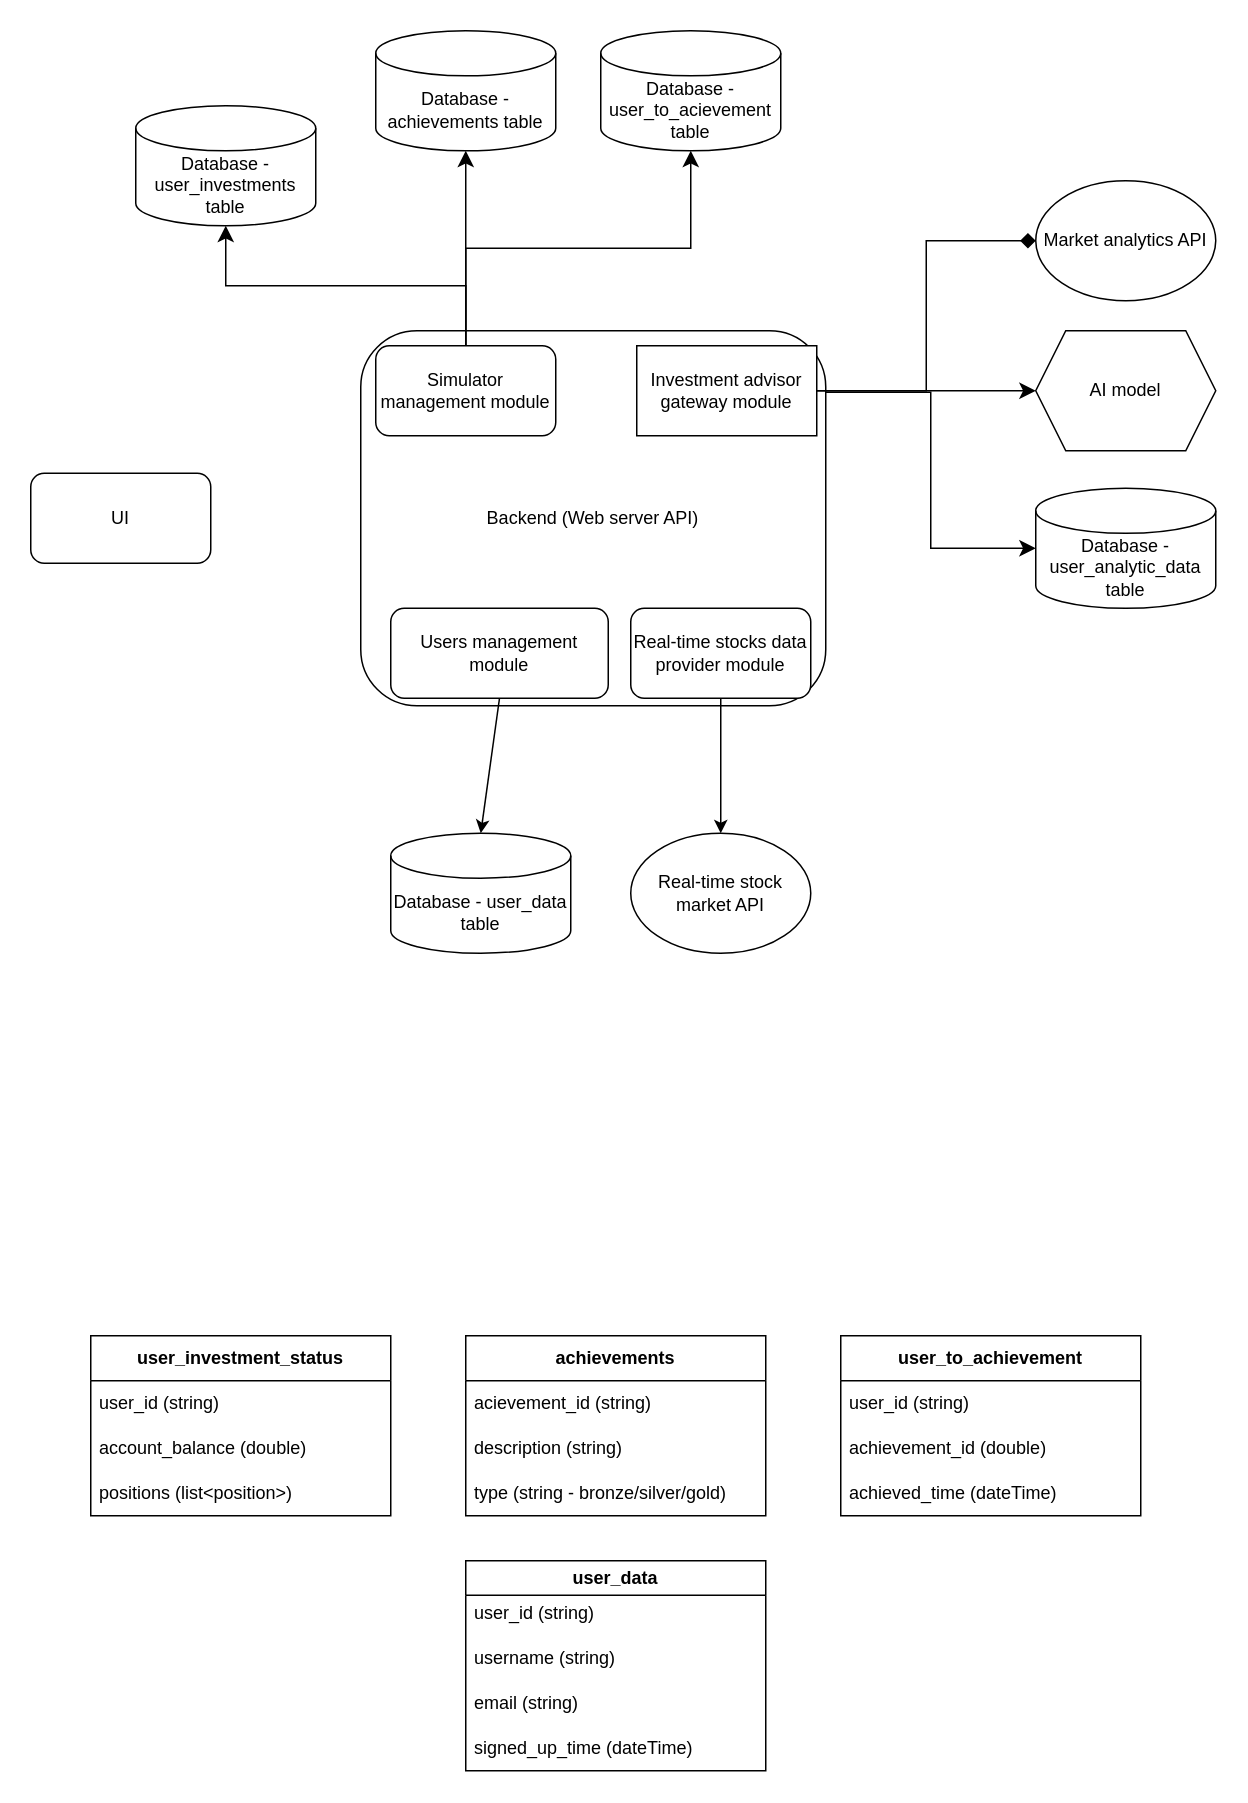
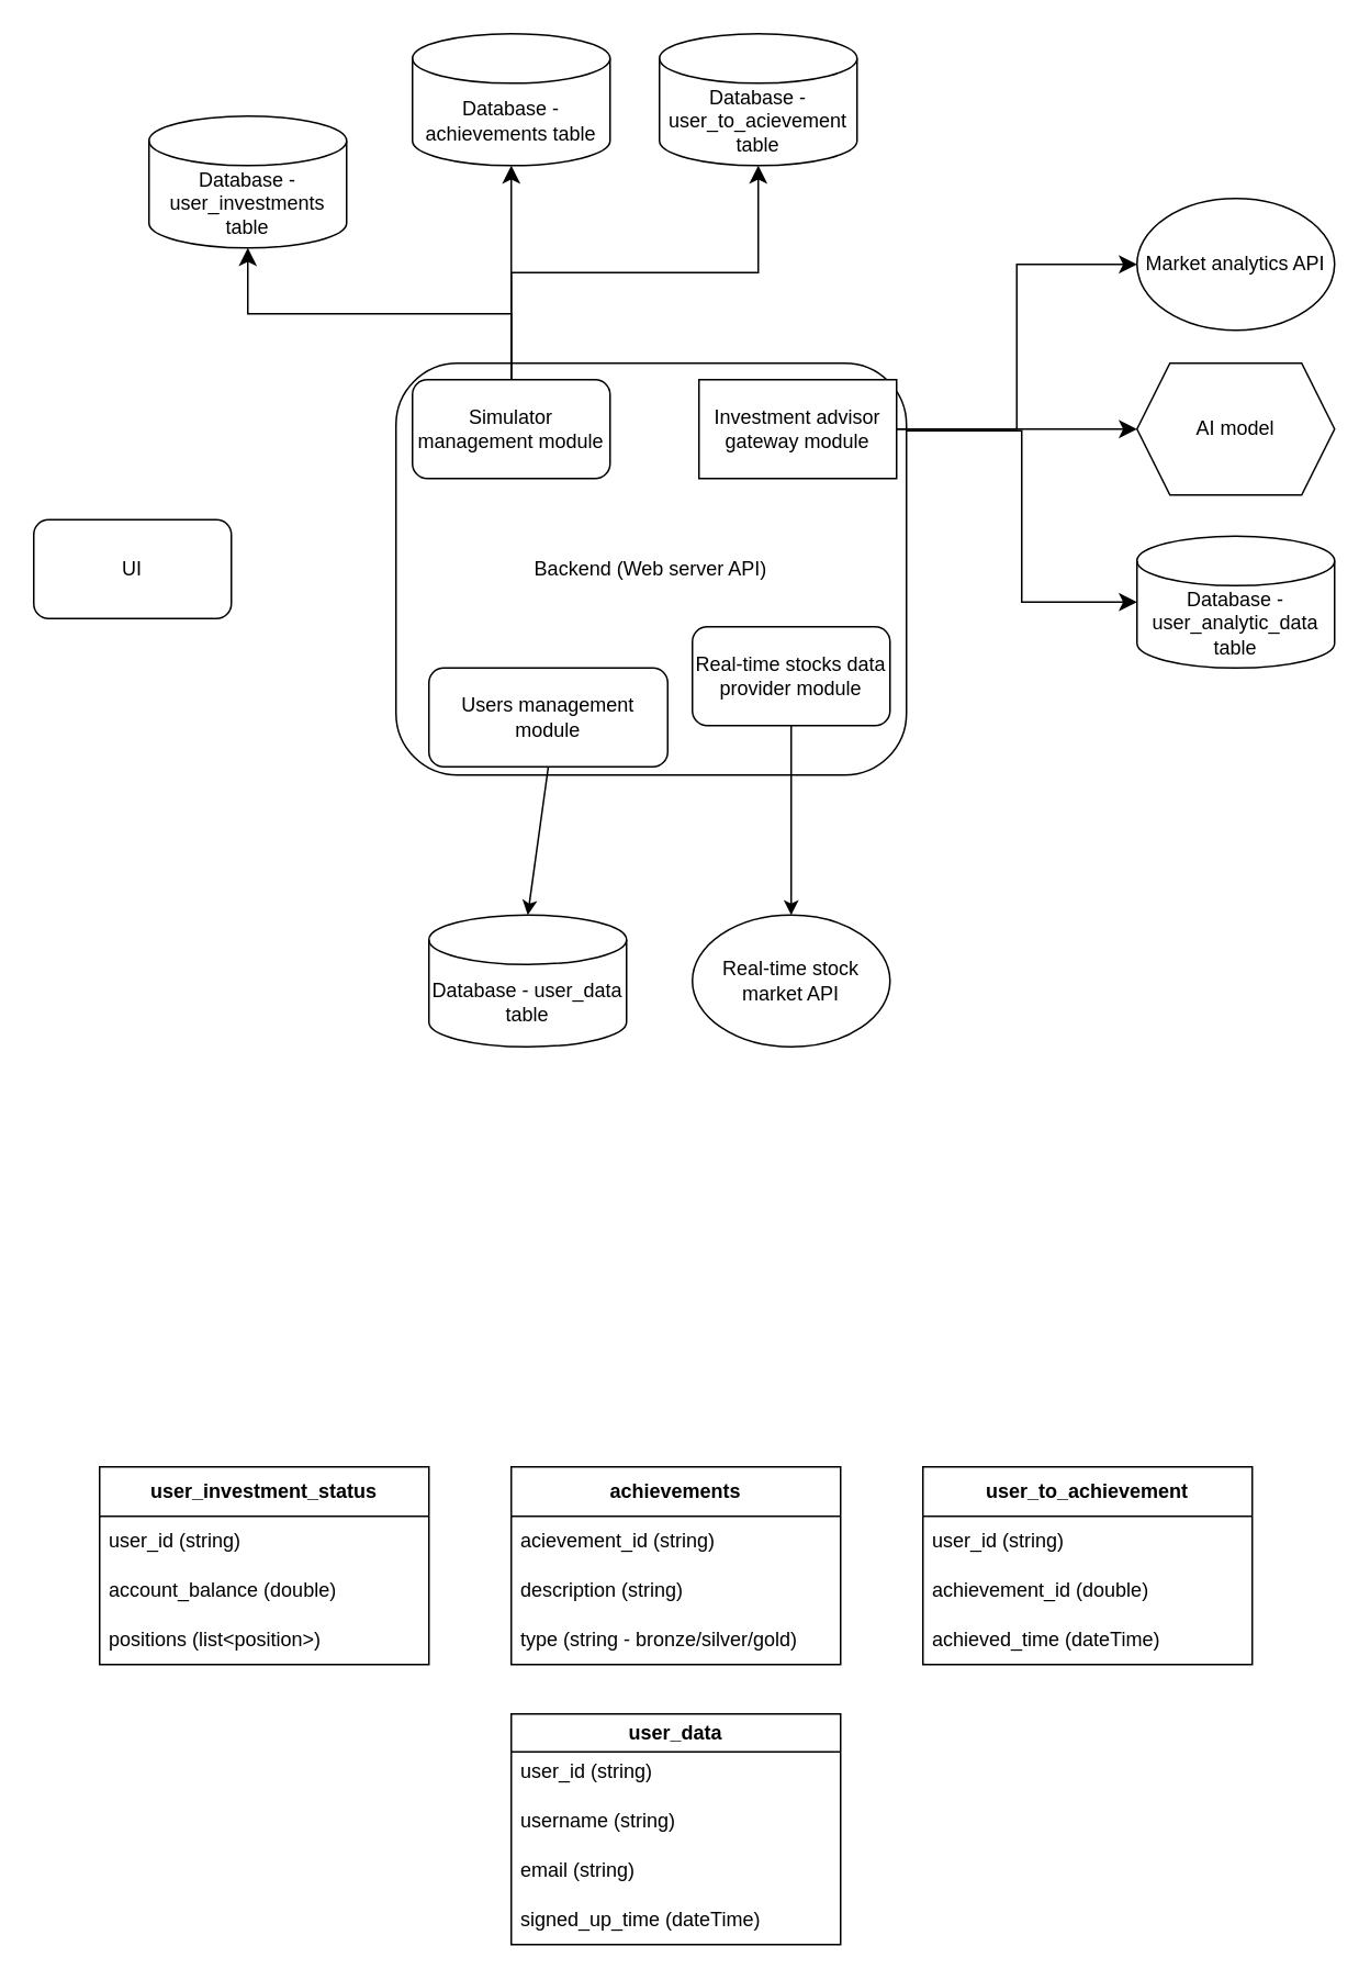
  <mxCell id="0" />
  <mxCell id="1" parent="0" />
  <mxCell id="2" value="UI" style="rounded=1;whiteSpace=wrap;html=1;" vertex="1" parent="1"><mxGeometry y="315" width="120" height="60" as="geometry" x="20" /></mxCell>
  <mxCell id="3" value="Backend (Web server API)" style="rounded=1;whiteSpace=wrap;html=1;" vertex="1" parent="1"><mxGeometry x="240" y="220" width="310" height="250" as="geometry" /></mxCell>
  <mxCell id="4" value="Users management module" style="rounded=1;whiteSpace=wrap;html=1;" vertex="1" parent="1"><mxGeometry x="260" y="405" width="145" height="60" as="geometry" /></mxCell>
- <mxCell id="5" value="Real-time stocks data provider module" style="rounded=1;whiteSpace=wrap;html=1;" vertex="1" parent="1"><mxGeometry x="420" y="405" width="120" height="60" as="geometry" /></mxCell>
+ <mxCell id="5" value="Real-time stocks data provider module" style="rounded=1;whiteSpace=wrap;html=1;" vertex="1" parent="1"><mxGeometry x="420" y="380" width="120" height="60" as="geometry" /></mxCell>
  <mxCell id="6" value="Simulator management module" style="rounded=1;whiteSpace=wrap;html=1;" vertex="1" parent="1"><mxGeometry x="250" y="230" width="120" height="60" as="geometry" /></mxCell>
  <mxCell id="7" value="Investment advisor gateway module" style="whiteSpace=wrap;html=1;rounded=0;" vertex="1" parent="1"><mxGeometry x="424" y="230" width="120" height="60" as="geometry" /></mxCell>
  <mxCell id="8" value="Database - user_data table" style="shape=cylinder3;whiteSpace=wrap;html=1;boundedLbl=1;backgroundOutline=1;size=15;" vertex="1" parent="1"><mxGeometry x="260" y="555" width="120" height="80" as="geometry" /></mxCell>
  <mxCell id="9" value="" style="endArrow=classic;html=1;rounded=0;entryX=0.5;entryY=0;entryDx=0;entryDy=0;entryPerimeter=0;exitX=0.5;exitY=1;exitDx=0;exitDy=0;" edge="1" parent="1" source="4" target="8"><mxGeometry width="50" height="50" relative="1" as="geometry"><mxPoint x="295" y="535" as="sourcePoint" /><mxPoint x="345" y="485" as="targetPoint" /></mxGeometry></mxCell>
  <mxCell id="10" value="" style="endArrow=classic;html=1;rounded=0;exitX=0.5;exitY=1;exitDx=0;exitDy=0;entryX=0.5;entryY=0;entryDx=0;entryDy=0;" edge="1" parent="1" source="5" target="11"><mxGeometry width="50" height="50" relative="1" as="geometry"><mxPoint x="530" y="535" as="sourcePoint" /><mxPoint x="480" y="555" as="targetPoint" /></mxGeometry></mxCell>
  <mxCell id="11" value="Real-time stock market API" style="ellipse;whiteSpace=wrap;html=1;" vertex="1" parent="1"><mxGeometry x="420" y="555" width="120" height="80" as="geometry" /></mxCell>
  <mxCell id="12" value="Database - user_investments table" style="shape=cylinder3;whiteSpace=wrap;html=1;boundedLbl=1;backgroundOutline=1;size=15;" vertex="1" parent="1"><mxGeometry x="90" y="70" width="120" height="80" as="geometry" /></mxCell>
  <mxCell id="13" value="Database - achievements table" style="shape=cylinder3;whiteSpace=wrap;html=1;boundedLbl=1;backgroundOutline=1;size=15;" vertex="1" parent="1"><mxGeometry x="250" y="20" width="120" height="80" as="geometry" /></mxCell>
  <mxCell id="14" value="Database - user_to_acievement table" style="shape=cylinder3;whiteSpace=wrap;html=1;boundedLbl=1;backgroundOutline=1;size=15;" vertex="1" parent="1"><mxGeometry x="400" y="20" width="120" height="80" as="geometry" /></mxCell>
  <mxCell id="15" value="" style="edgeStyle=elbowEdgeStyle;elbow=vertical;endArrow=classic;html=1;curved=0;rounded=0;endSize=8;startSize=8;entryX=0.5;entryY=1;entryDx=0;entryDy=0;entryPerimeter=0;exitX=0.5;exitY=0;exitDx=0;exitDy=0;" edge="1" parent="1" source="6" target="12"><mxGeometry width="50" height="50" relative="1" as="geometry"><mxPoint x="130" y="160" as="sourcePoint" /><mxPoint x="180" y="110" as="targetPoint" /></mxGeometry></mxCell>
  <mxCell id="16" value="" style="edgeStyle=elbowEdgeStyle;elbow=vertical;endArrow=classic;html=1;curved=0;rounded=0;endSize=8;startSize=8;entryX=0.5;entryY=1;entryDx=0;entryDy=0;entryPerimeter=0;exitX=0.5;exitY=0;exitDx=0;exitDy=0;" edge="1" parent="1" source="6" target="13"><mxGeometry width="50" height="50" relative="1" as="geometry"><mxPoint x="330" y="160" as="sourcePoint" /><mxPoint x="380" y="110" as="targetPoint" /></mxGeometry></mxCell>
  <mxCell id="17" value="" style="edgeStyle=elbowEdgeStyle;elbow=vertical;endArrow=classic;html=1;curved=0;rounded=0;endSize=8;startSize=8;entryX=0.5;entryY=1;entryDx=0;entryDy=0;entryPerimeter=0;" edge="1" parent="1" target="14"><mxGeometry width="50" height="50" relative="1" as="geometry"><mxPoint x="310" y="230" as="sourcePoint" /><mxPoint x="430" y="140" as="targetPoint" /></mxGeometry></mxCell>
  <mxCell id="18" value="AI model" style="shape=hexagon;perimeter=hexagonPerimeter2;whiteSpace=wrap;html=1;fixedSize=1;" vertex="1" parent="1"><mxGeometry x="690" y="220" width="120" height="80" as="geometry" /></mxCell>
  <mxCell id="19" value="Market analytics API" style="ellipse;whiteSpace=wrap;html=1;" vertex="1" parent="1"><mxGeometry x="690" y="120" width="120" height="80" as="geometry" /></mxCell>
  <mxCell id="20" value="Database - user_analytic_data table" style="shape=cylinder3;whiteSpace=wrap;html=1;boundedLbl=1;backgroundOutline=1;size=15;" vertex="1" parent="1"><mxGeometry x="690" y="325" width="120" height="80" as="geometry" /></mxCell>
- <mxCell id="21" value="" style="edgeStyle=elbowEdgeStyle;elbow=horizontal;endArrow=diamond;html=1;curved=0;rounded=0;endSize=8;startSize=8;entryX=0;entryY=0.5;entryDx=0;entryDy=0;exitX=1;exitY=0.5;exitDx=0;exitDy=0;" edge="1" parent="1" source="7" target="19"><mxGeometry width="50" height="50" relative="1" as="geometry"><mxPoint x="580" y="280" as="sourcePoint" /><mxPoint x="630" y="230" as="targetPoint" /></mxGeometry></mxCell>
+ <mxCell id="21" value="" style="edgeStyle=elbowEdgeStyle;elbow=horizontal;endArrow=classic;html=1;curved=0;rounded=0;endSize=8;startSize=8;entryX=0;entryY=0.5;entryDx=0;entryDy=0;exitX=1;exitY=0.5;exitDx=0;exitDy=0;" edge="1" parent="1" source="7" target="19"><mxGeometry width="50" height="50" relative="1" as="geometry"><mxPoint x="580" y="280" as="sourcePoint" /><mxPoint x="630" y="230" as="targetPoint" /></mxGeometry></mxCell>
  <mxCell id="22" value="" style="edgeStyle=elbowEdgeStyle;elbow=horizontal;endArrow=classic;html=1;curved=0;rounded=0;endSize=8;startSize=8;entryX=0;entryY=0.5;entryDx=0;entryDy=0;exitX=1;exitY=0.5;exitDx=0;exitDy=0;" edge="1" parent="1" source="7" target="18"><mxGeometry width="50" height="50" relative="1" as="geometry"><mxPoint x="600" y="310" as="sourcePoint" /><mxPoint x="650" y="260" as="targetPoint" /></mxGeometry></mxCell>
  <mxCell id="23" value="" style="edgeStyle=elbowEdgeStyle;elbow=horizontal;endArrow=classic;html=1;curved=0;rounded=0;endSize=8;startSize=8;entryX=0;entryY=0.5;entryDx=0;entryDy=0;entryPerimeter=0;exitX=1;exitY=0.164;exitDx=0;exitDy=0;exitPerimeter=0;" edge="1" parent="1" source="3" target="20"><mxGeometry width="50" height="50" relative="1" as="geometry"><mxPoint x="580" y="350" as="sourcePoint" /><mxPoint x="630" y="300" as="targetPoint" /></mxGeometry></mxCell>
  <mxCell id="24" value="&lt;span style=&quot;font-weight: 700;&quot;&gt;user_investment_status&lt;/span&gt;" style="swimlane;fontStyle=0;childLayout=stackLayout;horizontal=1;startSize=30;horizontalStack=0;resizeParent=1;resizeParentMax=0;resizeLast=0;collapsible=1;marginBottom=0;whiteSpace=wrap;html=1;" vertex="1" parent="1"><mxGeometry x="60" y="890" width="200" height="120" as="geometry" /></mxCell>
  <mxCell id="25" value="&lt;span style=&quot;text-wrap: nowrap;&quot;&gt;user_id (string)&lt;/span&gt;" style="text;strokeColor=none;fillColor=none;align=left;verticalAlign=middle;spacingLeft=4;spacingRight=4;overflow=hidden;points=[[0,0.5],[1,0.5]];portConstraint=eastwest;rotatable=0;whiteSpace=wrap;html=1;" vertex="1" parent="24"><mxGeometry y="30" width="200" height="30" as="geometry" /></mxCell>
  <mxCell id="26" value="&lt;span style=&quot;text-wrap: nowrap;&quot;&gt;account_balance (double)&lt;/span&gt;" style="text;strokeColor=none;fillColor=none;align=left;verticalAlign=middle;spacingLeft=4;spacingRight=4;overflow=hidden;points=[[0,0.5],[1,0.5]];portConstraint=eastwest;rotatable=0;whiteSpace=wrap;html=1;" vertex="1" parent="24"><mxGeometry y="60" width="200" height="30" as="geometry" /></mxCell>
  <mxCell id="27" value="&lt;span style=&quot;text-wrap: nowrap;&quot;&gt;positions (list&amp;lt;position&amp;gt;)&lt;/span&gt;" style="text;strokeColor=none;fillColor=none;align=left;verticalAlign=middle;spacingLeft=4;spacingRight=4;overflow=hidden;points=[[0,0.5],[1,0.5]];portConstraint=eastwest;rotatable=0;whiteSpace=wrap;html=1;" vertex="1" parent="24"><mxGeometry y="90" width="200" height="30" as="geometry" /></mxCell>
  <mxCell id="28" value="&lt;span style=&quot;font-weight: 700;&quot;&gt;achievements&lt;/span&gt;" style="swimlane;fontStyle=0;childLayout=stackLayout;horizontal=1;startSize=30;horizontalStack=0;resizeParent=1;resizeParentMax=0;resizeLast=0;collapsible=1;marginBottom=0;whiteSpace=wrap;html=1;" vertex="1" parent="1"><mxGeometry x="310" y="890" width="200" height="120" as="geometry" /></mxCell>
  <mxCell id="29" value="&lt;span style=&quot;text-wrap: nowrap;&quot;&gt;acievement_id (string)&lt;/span&gt;" style="text;strokeColor=none;fillColor=none;align=left;verticalAlign=middle;spacingLeft=4;spacingRight=4;overflow=hidden;points=[[0,0.5],[1,0.5]];portConstraint=eastwest;rotatable=0;whiteSpace=wrap;html=1;" vertex="1" parent="28"><mxGeometry y="30" width="200" height="30" as="geometry" /></mxCell>
  <mxCell id="30" value="&lt;span style=&quot;text-wrap: nowrap;&quot;&gt;description (string)&lt;/span&gt;" style="text;strokeColor=none;fillColor=none;align=left;verticalAlign=middle;spacingLeft=4;spacingRight=4;overflow=hidden;points=[[0,0.5],[1,0.5]];portConstraint=eastwest;rotatable=0;whiteSpace=wrap;html=1;" vertex="1" parent="28"><mxGeometry y="60" width="200" height="30" as="geometry" /></mxCell>
  <mxCell id="31" value="&lt;span style=&quot;text-wrap: nowrap;&quot;&gt;type (string - bronze/silver/gold)&lt;/span&gt;" style="text;strokeColor=none;fillColor=none;align=left;verticalAlign=middle;spacingLeft=4;spacingRight=4;overflow=hidden;points=[[0,0.5],[1,0.5]];portConstraint=eastwest;rotatable=0;whiteSpace=wrap;html=1;" vertex="1" parent="28"><mxGeometry y="90" width="200" height="30" as="geometry" /></mxCell>
  <mxCell id="32" value="&lt;span style=&quot;font-weight: 700;&quot;&gt;user_to_achievement&lt;/span&gt;" style="swimlane;fontStyle=0;childLayout=stackLayout;horizontal=1;startSize=30;horizontalStack=0;resizeParent=1;resizeParentMax=0;resizeLast=0;collapsible=1;marginBottom=0;whiteSpace=wrap;html=1;" vertex="1" parent="1"><mxGeometry x="560" y="890" width="200" height="120" as="geometry" /></mxCell>
  <mxCell id="33" value="&lt;span style=&quot;text-wrap: nowrap;&quot;&gt;user_id (string)&lt;/span&gt;" style="text;strokeColor=none;fillColor=none;align=left;verticalAlign=middle;spacingLeft=4;spacingRight=4;overflow=hidden;points=[[0,0.5],[1,0.5]];portConstraint=eastwest;rotatable=0;whiteSpace=wrap;html=1;" vertex="1" parent="32"><mxGeometry y="30" width="200" height="30" as="geometry" /></mxCell>
  <mxCell id="34" value="&lt;span style=&quot;text-wrap: nowrap;&quot;&gt;achievement_id (double)&lt;/span&gt;" style="text;strokeColor=none;fillColor=none;align=left;verticalAlign=middle;spacingLeft=4;spacingRight=4;overflow=hidden;points=[[0,0.5],[1,0.5]];portConstraint=eastwest;rotatable=0;whiteSpace=wrap;html=1;" vertex="1" parent="32"><mxGeometry y="60" width="200" height="30" as="geometry" /></mxCell>
  <mxCell id="35" value="&lt;span style=&quot;text-wrap: nowrap;&quot;&gt;achieved_time (dateTime)&lt;/span&gt;" style="text;strokeColor=none;fillColor=none;align=left;verticalAlign=middle;spacingLeft=4;spacingRight=4;overflow=hidden;points=[[0,0.5],[1,0.5]];portConstraint=eastwest;rotatable=0;whiteSpace=wrap;html=1;" vertex="1" parent="32"><mxGeometry y="90" width="200" height="30" as="geometry" /></mxCell>
  <mxCell id="36" value="user_data" style="swimlane;whiteSpace=wrap;html=1;" vertex="1" parent="1"><mxGeometry x="310" y="1040" width="200" height="140" as="geometry" /></mxCell>
  <mxCell id="37" value="&lt;span style=&quot;text-wrap: nowrap;&quot;&gt;user_id (string)&lt;/span&gt;" style="text;strokeColor=none;fillColor=none;align=left;verticalAlign=middle;spacingLeft=4;spacingRight=4;overflow=hidden;points=[[0,0.5],[1,0.5]];portConstraint=eastwest;rotatable=0;whiteSpace=wrap;html=1;" vertex="1" parent="36"><mxGeometry y="20" width="200" height="30" as="geometry" /></mxCell>
  <mxCell id="38" value="&lt;span style=&quot;text-wrap: nowrap;&quot;&gt;username (string)&lt;/span&gt;" style="text;strokeColor=none;fillColor=none;align=left;verticalAlign=middle;spacingLeft=4;spacingRight=4;overflow=hidden;points=[[0,0.5],[1,0.5]];portConstraint=eastwest;rotatable=0;whiteSpace=wrap;html=1;" vertex="1" parent="36"><mxGeometry y="50" width="200" height="30" as="geometry" /></mxCell>
  <mxCell id="39" value="&lt;span style=&quot;text-wrap: nowrap;&quot;&gt;email (string)&lt;/span&gt;" style="text;strokeColor=none;fillColor=none;align=left;verticalAlign=middle;spacingLeft=4;spacingRight=4;overflow=hidden;points=[[0,0.5],[1,0.5]];portConstraint=eastwest;rotatable=0;whiteSpace=wrap;html=1;" vertex="1" parent="36"><mxGeometry y="80" width="200" height="30" as="geometry" /></mxCell>
  <mxCell id="40" value="&lt;span style=&quot;text-wrap: nowrap;&quot;&gt;signed_up_time (dateTime)&lt;/span&gt;" style="text;strokeColor=none;fillColor=none;align=left;verticalAlign=middle;spacingLeft=4;spacingRight=4;overflow=hidden;points=[[0,0.5],[1,0.5]];portConstraint=eastwest;rotatable=0;whiteSpace=wrap;html=1;" vertex="1" parent="36"><mxGeometry y="110" width="200" height="30" as="geometry" /></mxCell>
